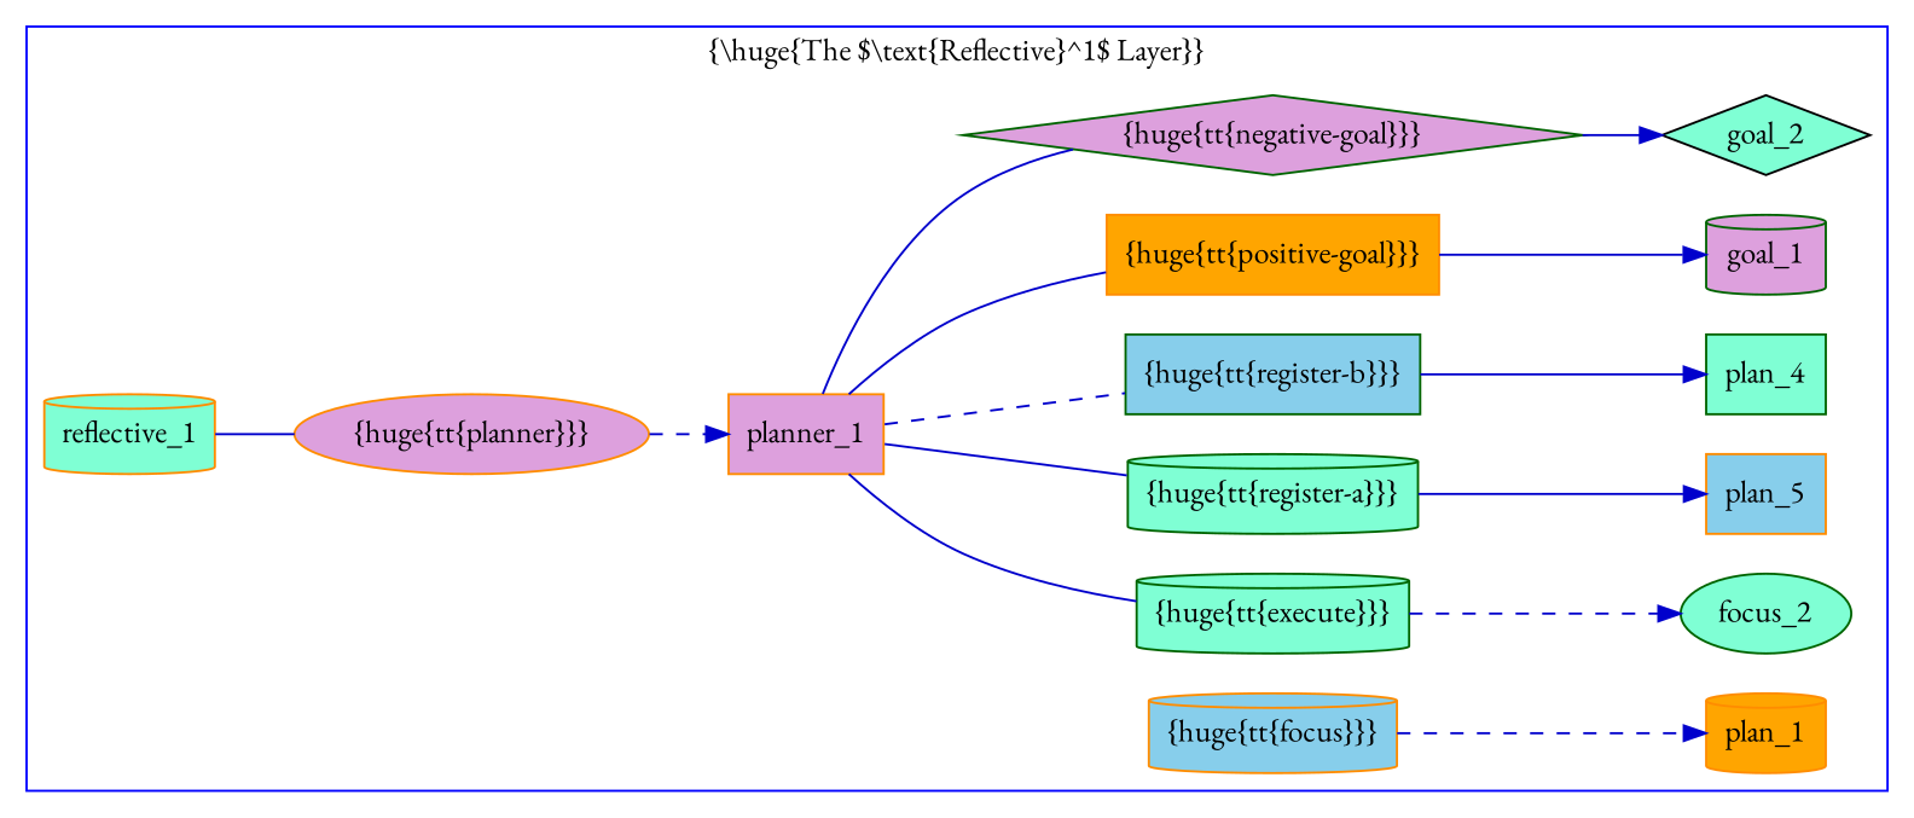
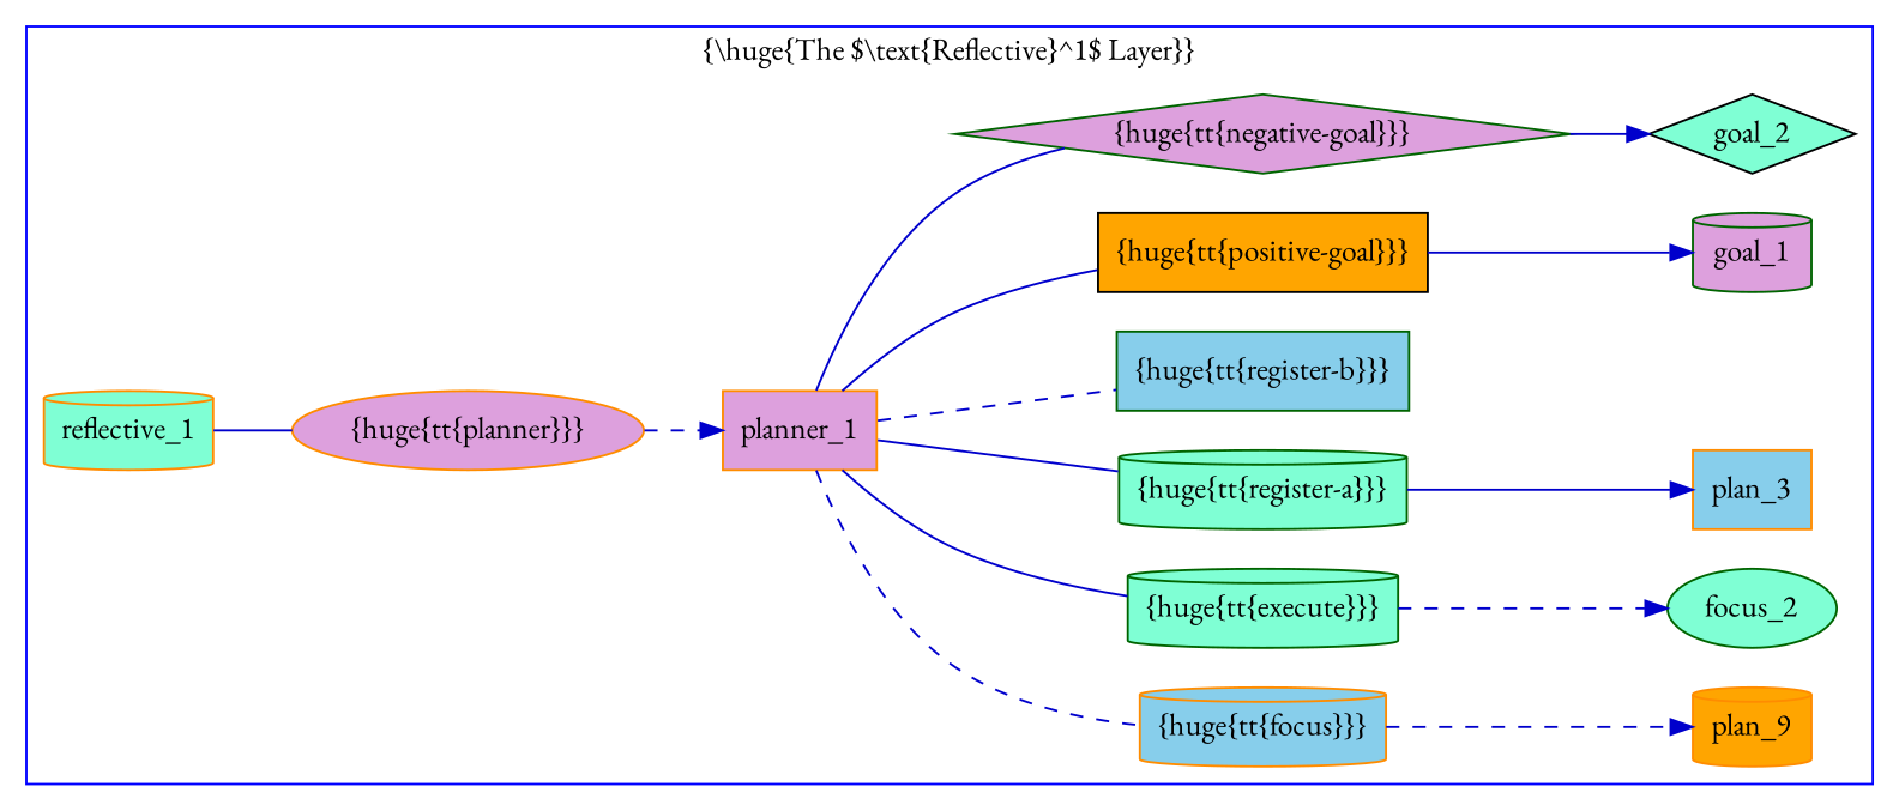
  digraph {
    fontname="EB Garamond"
    rankdir=LR
    node [color=darkgreen fillcolor=aquamarine fontname="EB Garamond" shape=cylinder style=filled]
    edge [color="#0000CC" fontname="EB Garamond" style=solid]
    goal_1 [fillcolor=plum texlbl="{\huge{\tt{Goal}}}"]
    goal_2 [color=black shape=diamond texlbl="{\huge{\tt{Goal}}}"]
-   plan_1 [color=darkorange fillcolor=orange texlbl="{\huge{\tt{Plan}}}"]
+   plan_1 [color=darkorange fillcolor=orange texlbl="{\huge{\tt{Plan}}}" label=plan_9]
    n4 [label=focus_2 shape=ellipse texlbl="{\huge{\tt{Plan}}}"]
-   plan_3 [color=darkorange fillcolor=skyblue shape=box texlbl="{\huge{\tt{Plan}}}" label=plan_5]
-   plan_4 [shape=box texlbl="{\huge{\tt{Plan}}}"]
+   plan_3 [color=darkorange fillcolor=skyblue shape=box texlbl="{\huge{\tt{Plan}}}"]
    planner_1 [color=darkorange fillcolor=plum shape=box texlbl="{\huge{\tt{Planner}}}"]
    n8 [color=darkorange fillcolor=skyblue label="{\huge{\tt{focus}}}"]
    n9 [label="{\huge{\tt{execute}}}"]
    n10 [label="{\huge{\tt{register-a}}}"]
    n11 [fillcolor=skyblue label="{\huge{\tt{register-b}}}" shape=box]
-   n12 [color=darkorange fillcolor=orange label="{\huge{\tt{positive-goal}}}" shape=box]
+   n12 [color=black fillcolor=orange label="{\huge{\tt{positive-goal}}}" shape=box]
    n13 [fillcolor=plum label="{\huge{\tt{negative-goal}}}" shape=diamond]
    reflective_1 [color=darkorange texlbl="{\huge{\tt{Reflective}}}"]
    n15 [color=darkorange fillcolor=plum label="{\huge{\tt{planner}}}" shape=ellipse]
    subgraph cluster_1 {
      color=blue
      label="{\\huge{The $\\text{Reflective}^1$ Layer}}"
      goal_1
      goal_2
      plan_1
      n4
      plan_3
-     plan_4
      planner_1
      n8
      n9
      n10
      n11
      n12
      n13
      reflective_1
      n15
    }
+   planner_1 -> n8 [arrowhead=none style=dashed]
    planner_1 -> n9 [arrowhead=none]
    planner_1 -> n10 [arrowhead=none]
    planner_1 -> n11 [arrowhead=none style=dashed]
    planner_1 -> n12 [arrowhead=none]
    planner_1 -> n13 [arrowhead=none]
    n8 -> plan_1 [style=dashed]
    n9 -> n4 [style=dashed]
    n10 -> plan_3
-   n11 -> plan_4
    n12 -> goal_1
    n13 -> goal_2
    reflective_1 -> n15 [arrowhead=none]
    n15 -> planner_1 [style=dashed]
  }
